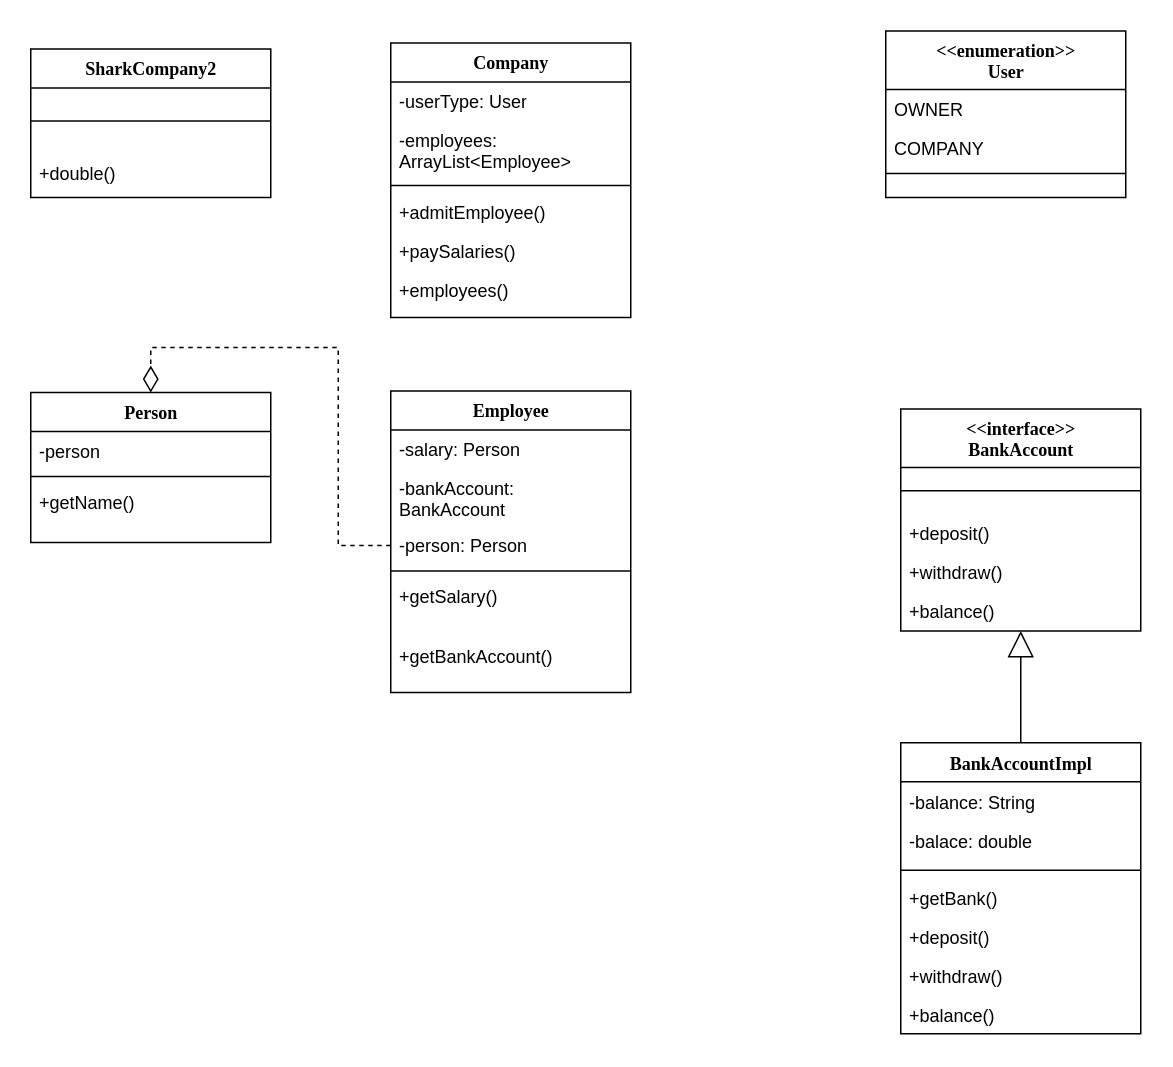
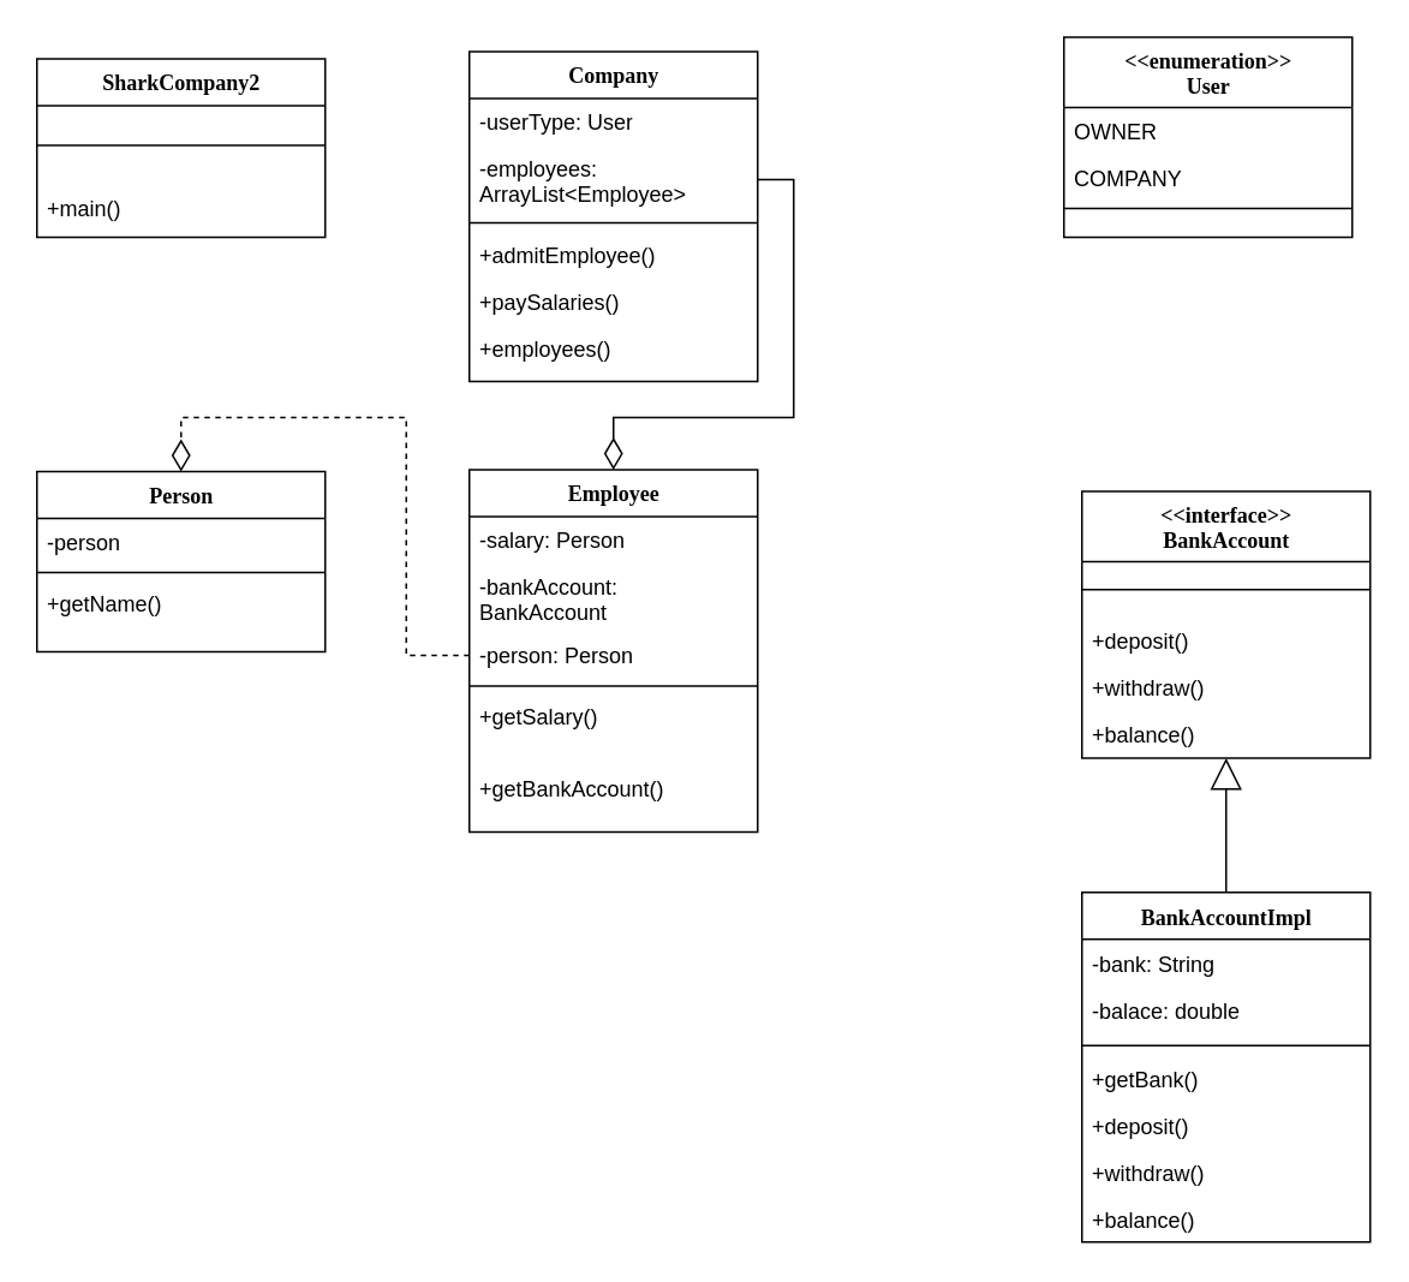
  <mxCell id="0" />
  <mxCell id="1" parent="0" />
  <mxCell id="2" style="edgeStyle=elbowEdgeStyle;html=1;labelBackgroundColor=none;startFill=0;startSize=8;endArrow=open;endFill=0;endSize=16;fontFamily=Verdana;fontSize=12;elbow=vertical;dashed=1;" parent="1" edge="1"><mxGeometry relative="1" as="geometry"><mxPoint x="490" y="53" as="sourcePoint" /></mxGeometry></mxCell>
  <mxCell id="3" value="SharkCompany2" style="swimlane;html=1;fontStyle=1;align=center;verticalAlign=top;childLayout=stackLayout;horizontal=1;startSize=26;horizontalStack=0;resizeParent=1;resizeLast=0;collapsible=1;marginBottom=0;swimlaneFillColor=#ffffff;rounded=0;shadow=0;comic=0;labelBackgroundColor=none;strokeColor=#000000;strokeWidth=1;fillColor=none;fontFamily=Verdana;fontSize=12;fontColor=#000000;" parent="1" vertex="1"><mxGeometry x="20" y="32" width="160" height="99" as="geometry" /></mxCell>
  <mxCell id="4" value="" style="line;html=1;strokeWidth=1;fillColor=none;align=left;verticalAlign=middle;spacingTop=-1;spacingLeft=3;spacingRight=3;rotatable=0;labelPosition=right;points=[];portConstraint=eastwest;" parent="3" vertex="1"><mxGeometry y="26" width="160" height="44" as="geometry" /></mxCell>
- <mxCell id="5" value="+double()" style="text;html=1;strokeColor=none;fillColor=none;align=left;verticalAlign=top;spacingLeft=4;spacingRight=4;whiteSpace=wrap;overflow=hidden;rotatable=0;points=[[0,0.5],[1,0.5]];portConstraint=eastwest;" vertex="1" parent="3"><mxGeometry y="70" width="160" height="26" as="geometry" /></mxCell>
+ <mxCell id="5" value="+main()" style="text;html=1;strokeColor=none;fillColor=none;align=left;verticalAlign=top;spacingLeft=4;spacingRight=4;whiteSpace=wrap;overflow=hidden;rotatable=0;points=[[0,0.5],[1,0.5]];portConstraint=eastwest;" vertex="1" parent="3"><mxGeometry y="70" width="160" height="26" as="geometry" /></mxCell>
  <mxCell id="6" value="Company" style="swimlane;html=1;fontStyle=1;align=center;verticalAlign=top;childLayout=stackLayout;horizontal=1;startSize=26;horizontalStack=0;resizeParent=1;resizeLast=0;collapsible=1;marginBottom=0;swimlaneFillColor=#ffffff;rounded=0;shadow=0;comic=0;labelBackgroundColor=none;strokeColor=#000000;strokeWidth=1;fillColor=none;fontFamily=Verdana;fontSize=12;fontColor=#000000;" vertex="1" parent="1"><mxGeometry x="260" y="28" width="160" height="183" as="geometry" /></mxCell>
  <mxCell id="7" value="-userType: User" style="text;html=1;strokeColor=none;fillColor=none;align=left;verticalAlign=top;spacingLeft=4;spacingRight=4;whiteSpace=wrap;overflow=hidden;rotatable=0;points=[[0,0.5],[1,0.5]];portConstraint=eastwest;" vertex="1" parent="6"><mxGeometry y="26" width="160" height="26" as="geometry" /></mxCell>
  <mxCell id="8" value="-employees: ArrayList&amp;lt;Employee&amp;gt;" style="text;html=1;strokeColor=none;fillColor=none;align=left;verticalAlign=top;spacingLeft=4;spacingRight=4;whiteSpace=wrap;overflow=hidden;rotatable=0;points=[[0,0.5],[1,0.5]];portConstraint=eastwest;" vertex="1" parent="6"><mxGeometry y="52" width="160" height="38" as="geometry" /></mxCell>
  <mxCell id="9" value="" style="line;html=1;strokeWidth=1;fillColor=none;align=left;verticalAlign=middle;spacingTop=-1;spacingLeft=3;spacingRight=3;rotatable=0;labelPosition=right;points=[];portConstraint=eastwest;" vertex="1" parent="6"><mxGeometry y="90" width="160" height="10" as="geometry" /></mxCell>
  <mxCell id="10" value="+admitEmployee()" style="text;html=1;strokeColor=none;fillColor=none;align=left;verticalAlign=top;spacingLeft=4;spacingRight=4;whiteSpace=wrap;overflow=hidden;rotatable=0;points=[[0,0.5],[1,0.5]];portConstraint=eastwest;" vertex="1" parent="6"><mxGeometry y="100" width="160" height="26" as="geometry" /></mxCell>
  <mxCell id="11" value="&lt;div&gt;+paySalaries()&lt;/div&gt;&lt;div&gt;&lt;br&gt;&lt;/div&gt;" style="text;html=1;strokeColor=none;fillColor=none;align=left;verticalAlign=top;spacingLeft=4;spacingRight=4;whiteSpace=wrap;overflow=hidden;rotatable=0;points=[[0,0.5],[1,0.5]];portConstraint=eastwest;" vertex="1" parent="6"><mxGeometry y="126" width="160" height="26" as="geometry" /></mxCell>
  <mxCell id="12" value="+employees()" style="text;html=1;strokeColor=none;fillColor=none;align=left;verticalAlign=top;spacingLeft=4;spacingRight=4;whiteSpace=wrap;overflow=hidden;rotatable=0;points=[[0,0.5],[1,0.5]];portConstraint=eastwest;" vertex="1" parent="6"><mxGeometry y="152" width="160" height="26" as="geometry" /></mxCell>
  <mxCell id="13" value="Person" style="swimlane;html=1;fontStyle=1;align=center;verticalAlign=top;childLayout=stackLayout;horizontal=1;startSize=26;horizontalStack=0;resizeParent=1;resizeLast=0;collapsible=1;marginBottom=0;swimlaneFillColor=#ffffff;rounded=0;shadow=0;comic=0;labelBackgroundColor=none;strokeColor=#000000;strokeWidth=1;fillColor=none;fontFamily=Verdana;fontSize=12;fontColor=#000000;" vertex="1" parent="1"><mxGeometry x="20" y="261" width="160" height="100" as="geometry" /></mxCell>
  <mxCell id="14" value="-person" style="text;html=1;strokeColor=none;fillColor=none;align=left;verticalAlign=top;spacingLeft=4;spacingRight=4;whiteSpace=wrap;overflow=hidden;rotatable=0;points=[[0,0.5],[1,0.5]];portConstraint=eastwest;" vertex="1" parent="13"><mxGeometry y="26" width="160" height="26" as="geometry" /></mxCell>
  <mxCell id="15" value="" style="line;html=1;strokeWidth=1;fillColor=none;align=left;verticalAlign=middle;spacingTop=-1;spacingLeft=3;spacingRight=3;rotatable=0;labelPosition=right;points=[];portConstraint=eastwest;" vertex="1" parent="13"><mxGeometry y="52" width="160" height="8" as="geometry" /></mxCell>
  <mxCell id="16" value="+getName()" style="text;html=1;strokeColor=none;fillColor=none;align=left;verticalAlign=top;spacingLeft=4;spacingRight=4;whiteSpace=wrap;overflow=hidden;rotatable=0;points=[[0,0.5],[1,0.5]];portConstraint=eastwest;" vertex="1" parent="13"><mxGeometry y="60" width="160" height="40" as="geometry" /></mxCell>
  <mxCell id="17" value="Employee" style="swimlane;html=1;fontStyle=1;align=center;verticalAlign=top;childLayout=stackLayout;horizontal=1;startSize=26;horizontalStack=0;resizeParent=1;resizeLast=0;collapsible=1;marginBottom=0;swimlaneFillColor=#ffffff;rounded=0;shadow=0;comic=0;labelBackgroundColor=none;strokeColor=#000000;strokeWidth=1;fillColor=none;fontFamily=Verdana;fontSize=12;fontColor=#000000;" vertex="1" parent="1"><mxGeometry x="260" y="260" width="160" height="201" as="geometry" /></mxCell>
  <mxCell id="18" value="&lt;div&gt;-salary: Person&lt;/div&gt;&lt;div&gt;&lt;br&gt;&lt;/div&gt;" style="text;html=1;strokeColor=none;fillColor=none;align=left;verticalAlign=top;spacingLeft=4;spacingRight=4;whiteSpace=wrap;overflow=hidden;rotatable=0;points=[[0,0.5],[1,0.5]];portConstraint=eastwest;" vertex="1" parent="17"><mxGeometry y="26" width="160" height="26" as="geometry" /></mxCell>
  <mxCell id="19" value="-bankAccount: BankAccount" style="text;html=1;strokeColor=none;fillColor=none;align=left;verticalAlign=top;spacingLeft=4;spacingRight=4;whiteSpace=wrap;overflow=hidden;rotatable=0;points=[[0,0.5],[1,0.5]];portConstraint=eastwest;" vertex="1" parent="17"><mxGeometry y="52" width="160" height="38" as="geometry" /></mxCell>
  <mxCell id="20" value="-person: Person" style="text;html=1;strokeColor=none;fillColor=none;align=left;verticalAlign=top;spacingLeft=4;spacingRight=4;whiteSpace=wrap;overflow=hidden;rotatable=0;points=[[0,0.5],[1,0.5]];portConstraint=eastwest;" vertex="1" parent="17"><mxGeometry y="90" width="160" height="26" as="geometry" /></mxCell>
  <mxCell id="21" value="" style="line;html=1;strokeWidth=1;fillColor=none;align=left;verticalAlign=middle;spacingTop=-1;spacingLeft=3;spacingRight=3;rotatable=0;labelPosition=right;points=[];portConstraint=eastwest;" vertex="1" parent="17"><mxGeometry y="116" width="160" height="8" as="geometry" /></mxCell>
  <mxCell id="22" value="+getSalary()" style="text;html=1;strokeColor=none;fillColor=none;align=left;verticalAlign=top;spacingLeft=4;spacingRight=4;whiteSpace=wrap;overflow=hidden;rotatable=0;points=[[0,0.5],[1,0.5]];portConstraint=eastwest;" vertex="1" parent="17"><mxGeometry y="124" width="160" height="40" as="geometry" /></mxCell>
  <mxCell id="23" value="+getBankAccount()" style="text;html=1;strokeColor=none;fillColor=none;align=left;verticalAlign=top;spacingLeft=4;spacingRight=4;whiteSpace=wrap;overflow=hidden;rotatable=0;points=[[0,0.5],[1,0.5]];portConstraint=eastwest;" vertex="1" parent="17"><mxGeometry y="164" width="160" height="36" as="geometry" /></mxCell>
+ <mxCell id="24" style="edgeStyle=orthogonalEdgeStyle;rounded=0;orthogonalLoop=1;jettySize=auto;html=1;exitX=1;exitY=0.5;exitDx=0;exitDy=0;entryX=0.5;entryY=0;entryDx=0;entryDy=0;endArrow=diamondThin;endFill=0;endSize=15;" edge="1" parent="1" source="8" target="17"><mxGeometry relative="1" as="geometry"><Array as="points"><mxPoint x="440" y="99" /><mxPoint x="440" y="231" /><mxPoint x="340" y="231" /></Array></mxGeometry></mxCell>
  <mxCell id="25" style="edgeStyle=orthogonalEdgeStyle;rounded=0;orthogonalLoop=1;jettySize=auto;html=1;exitX=0;exitY=0.5;exitDx=0;exitDy=0;entryX=0.5;entryY=0;entryDx=0;entryDy=0;endArrow=diamondThin;endFill=0;endSize=15;dashed=1;" edge="1" parent="1" source="20" target="13"><mxGeometry relative="1" as="geometry" /></mxCell>
  <mxCell id="26" value="&lt;div&gt;&amp;lt;&amp;lt;enumeration&amp;gt;&amp;gt;&lt;br&gt;&lt;/div&gt;&lt;div&gt;User&lt;/div&gt;" style="swimlane;html=1;fontStyle=1;align=center;verticalAlign=top;childLayout=stackLayout;horizontal=1;startSize=39;horizontalStack=0;resizeParent=1;resizeLast=0;collapsible=1;marginBottom=0;swimlaneFillColor=#ffffff;rounded=0;shadow=0;comic=0;labelBackgroundColor=none;strokeColor=#000000;strokeWidth=1;fillColor=none;fontFamily=Verdana;fontSize=12;fontColor=#000000;" vertex="1" parent="1"><mxGeometry x="590" y="20" width="160" height="111" as="geometry" /></mxCell>
  <mxCell id="27" value="OWNER" style="text;html=1;strokeColor=none;fillColor=none;align=left;verticalAlign=top;spacingLeft=4;spacingRight=4;whiteSpace=wrap;overflow=hidden;rotatable=0;points=[[0,0.5],[1,0.5]];portConstraint=eastwest;" vertex="1" parent="26"><mxGeometry y="39" width="160" height="26" as="geometry" /></mxCell>
  <mxCell id="28" value="COMPANY" style="text;html=1;strokeColor=none;fillColor=none;align=left;verticalAlign=top;spacingLeft=4;spacingRight=4;whiteSpace=wrap;overflow=hidden;rotatable=0;points=[[0,0.5],[1,0.5]];portConstraint=eastwest;" vertex="1" parent="26"><mxGeometry y="65" width="160" height="25" as="geometry" /></mxCell>
  <mxCell id="29" value="" style="line;html=1;strokeWidth=1;fillColor=none;align=left;verticalAlign=middle;spacingTop=-1;spacingLeft=3;spacingRight=3;rotatable=0;labelPosition=right;points=[];portConstraint=eastwest;" vertex="1" parent="26"><mxGeometry y="90" width="160" height="10" as="geometry" /></mxCell>
  <mxCell id="30" value="&amp;lt;&amp;lt;interface&amp;gt;&amp;gt;&lt;br&gt;&lt;div&gt;BankAccount&lt;/div&gt;" style="swimlane;html=1;fontStyle=1;align=center;verticalAlign=top;childLayout=stackLayout;horizontal=1;startSize=39;horizontalStack=0;resizeParent=1;resizeLast=0;collapsible=1;marginBottom=0;swimlaneFillColor=#ffffff;rounded=0;shadow=0;comic=0;labelBackgroundColor=none;strokeColor=#000000;strokeWidth=1;fillColor=none;fontFamily=Verdana;fontSize=12;fontColor=#000000;" vertex="1" parent="1"><mxGeometry x="600" y="272" width="160" height="148" as="geometry" /></mxCell>
  <mxCell id="31" value="" style="line;html=1;strokeWidth=1;fillColor=none;align=left;verticalAlign=middle;spacingTop=-1;spacingLeft=3;spacingRight=3;rotatable=0;labelPosition=right;points=[];portConstraint=eastwest;" vertex="1" parent="30"><mxGeometry y="39" width="160" height="31" as="geometry" /></mxCell>
  <mxCell id="32" value="+deposit()" style="text;html=1;strokeColor=none;fillColor=none;align=left;verticalAlign=top;spacingLeft=4;spacingRight=4;whiteSpace=wrap;overflow=hidden;rotatable=0;points=[[0,0.5],[1,0.5]];portConstraint=eastwest;" vertex="1" parent="30"><mxGeometry y="70" width="160" height="26" as="geometry" /></mxCell>
  <mxCell id="33" value="+withdraw()" style="text;html=1;strokeColor=none;fillColor=none;align=left;verticalAlign=top;spacingLeft=4;spacingRight=4;whiteSpace=wrap;overflow=hidden;rotatable=0;points=[[0,0.5],[1,0.5]];portConstraint=eastwest;" vertex="1" parent="30"><mxGeometry y="96" width="160" height="26" as="geometry" /></mxCell>
  <mxCell id="34" value="+balance()" style="text;html=1;strokeColor=none;fillColor=none;align=left;verticalAlign=top;spacingLeft=4;spacingRight=4;whiteSpace=wrap;overflow=hidden;rotatable=0;points=[[0,0.5],[1,0.5]];portConstraint=eastwest;" vertex="1" parent="30"><mxGeometry y="122" width="160" height="26" as="geometry" /></mxCell>
  <mxCell id="35" style="edgeStyle=orthogonalEdgeStyle;rounded=0;orthogonalLoop=1;jettySize=auto;html=1;exitX=0.5;exitY=0;exitDx=0;exitDy=0;endArrow=block;endFill=0;endSize=15;dashed=0;" edge="1" parent="1" source="36" target="30"><mxGeometry relative="1" as="geometry" /></mxCell>
  <mxCell id="36" value="BankAccountImpl" style="swimlane;html=1;fontStyle=1;align=center;verticalAlign=top;childLayout=stackLayout;horizontal=1;startSize=26;horizontalStack=0;resizeParent=1;resizeLast=0;collapsible=1;marginBottom=0;swimlaneFillColor=#ffffff;rounded=0;shadow=0;comic=0;labelBackgroundColor=none;strokeColor=#000000;strokeWidth=1;fillColor=none;fontFamily=Verdana;fontSize=12;fontColor=#000000;" vertex="1" parent="1"><mxGeometry x="600" y="494.5" width="160" height="194" as="geometry" /></mxCell>
- <mxCell id="37" value="-balance: String" style="text;html=1;strokeColor=none;fillColor=none;align=left;verticalAlign=top;spacingLeft=4;spacingRight=4;whiteSpace=wrap;overflow=hidden;rotatable=0;points=[[0,0.5],[1,0.5]];portConstraint=eastwest;" vertex="1" parent="36"><mxGeometry y="26" width="160" height="26" as="geometry" /></mxCell>
+ <mxCell id="37" value="-bank: String" style="text;html=1;strokeColor=none;fillColor=none;align=left;verticalAlign=top;spacingLeft=4;spacingRight=4;whiteSpace=wrap;overflow=hidden;rotatable=0;points=[[0,0.5],[1,0.5]];portConstraint=eastwest;" vertex="1" parent="36"><mxGeometry y="26" width="160" height="26" as="geometry" /></mxCell>
  <mxCell id="38" value="-balace: double" style="text;html=1;strokeColor=none;fillColor=none;align=left;verticalAlign=top;spacingLeft=4;spacingRight=4;whiteSpace=wrap;overflow=hidden;rotatable=0;points=[[0,0.5],[1,0.5]];portConstraint=eastwest;" vertex="1" parent="36"><mxGeometry y="52" width="160" height="28" as="geometry" /></mxCell>
  <mxCell id="39" value="" style="line;html=1;strokeWidth=1;fillColor=none;align=left;verticalAlign=middle;spacingTop=-1;spacingLeft=3;spacingRight=3;rotatable=0;labelPosition=right;points=[];portConstraint=eastwest;" vertex="1" parent="36"><mxGeometry y="80" width="160" height="10" as="geometry" /></mxCell>
  <mxCell id="40" value="+getBank()" style="text;html=1;strokeColor=none;fillColor=none;align=left;verticalAlign=top;spacingLeft=4;spacingRight=4;whiteSpace=wrap;overflow=hidden;rotatable=0;points=[[0,0.5],[1,0.5]];portConstraint=eastwest;" vertex="1" parent="36"><mxGeometry y="90" width="160" height="26" as="geometry" /></mxCell>
  <mxCell id="41" value="+deposit()" style="text;html=1;strokeColor=none;fillColor=none;align=left;verticalAlign=top;spacingLeft=4;spacingRight=4;whiteSpace=wrap;overflow=hidden;rotatable=0;points=[[0,0.5],[1,0.5]];portConstraint=eastwest;" vertex="1" parent="36"><mxGeometry y="116" width="160" height="26" as="geometry" /></mxCell>
  <mxCell id="42" value="+withdraw()" style="text;html=1;strokeColor=none;fillColor=none;align=left;verticalAlign=top;spacingLeft=4;spacingRight=4;whiteSpace=wrap;overflow=hidden;rotatable=0;points=[[0,0.5],[1,0.5]];portConstraint=eastwest;" vertex="1" parent="36"><mxGeometry y="142" width="160" height="26" as="geometry" /></mxCell>
  <mxCell id="43" value="+balance()" style="text;html=1;strokeColor=none;fillColor=none;align=left;verticalAlign=top;spacingLeft=4;spacingRight=4;whiteSpace=wrap;overflow=hidden;rotatable=0;points=[[0,0.5],[1,0.5]];portConstraint=eastwest;" vertex="1" parent="36"><mxGeometry y="168" width="160" height="26" as="geometry" /></mxCell>
